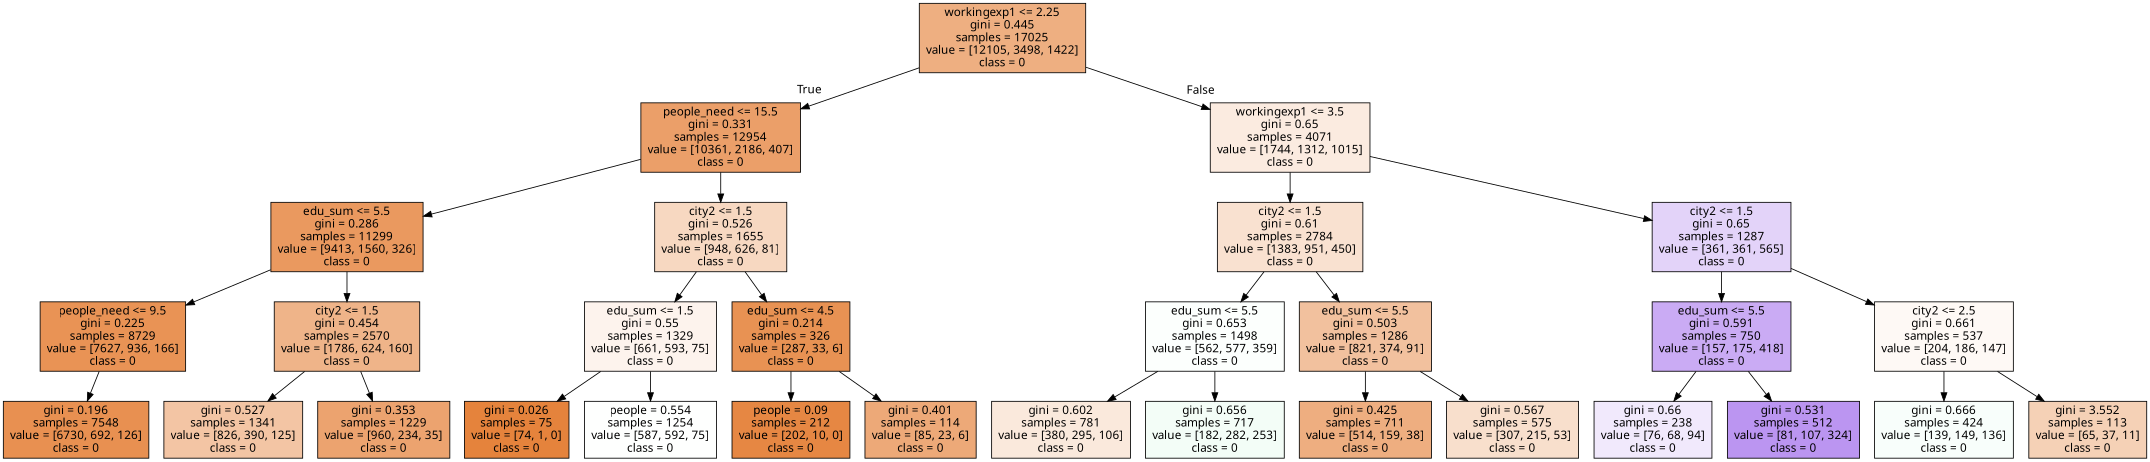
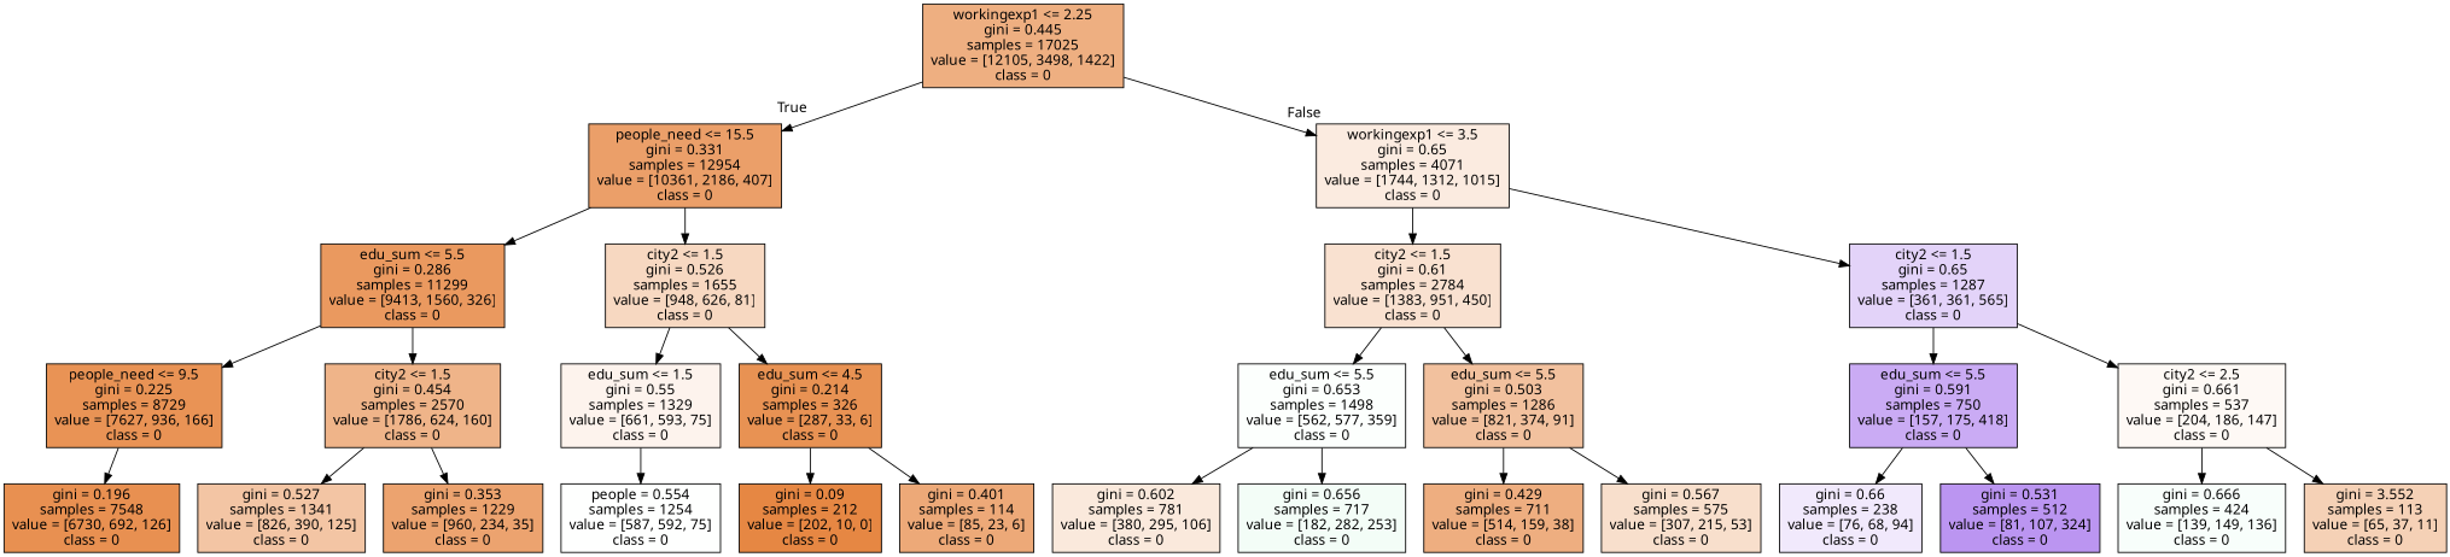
  digraph {
    node [color=black fontname=FangSong shape=box style=filled]
    edge [fontname=FangSong]
    n1 [fillcolor="#eeaf81" label="workingexp1 <= 2.25\ngini = 0.445\nsamples = 17025\nvalue = [12105, 3498, 1422]\nclass = 0"]
    n2 [fillcolor="#eb9f69" label="people_need <= 15.5\ngini = 0.331\nsamples = 12954\nvalue = [10361, 2186, 407]\nclass = 0"]
    n3 [fillcolor="#fbebe0" label="workingexp1 <= 3.5\ngini = 0.65\nsamples = 4071\nvalue = [1744, 1312, 1015]\nclass = 0"]
    n4 [fillcolor="#ea995f" label="edu_sum <= 5.5\ngini = 0.286\nsamples = 11299\nvalue = [9413, 1560, 326]\nclass = 0"]
    n5 [fillcolor="#f7d8c1" label="city2 <= 1.5\ngini = 0.526\nsamples = 1655\nvalue = [948, 626, 81]\nclass = 0"]
    n6 [fillcolor="#f9e1d0" label="city2 <= 1.5\ngini = 0.61\nsamples = 2784\nvalue = [1383, 951, 450]\nclass = 0"]
    n7 [fillcolor="#e3d3f9" label="city2 <= 1.5\ngini = 0.65\nsamples = 1287\nvalue = [361, 361, 565]\nclass = 0"]
    n8 [fillcolor="#e99355" label="people_need <= 9.5\ngini = 0.225\nsamples = 8729\nvalue = [7627, 936, 166]\nclass = 0"]
    n9 [fillcolor="#efb489" label="city2 <= 1.5\ngini = 0.454\nsamples = 2570\nvalue = [1786, 624, 160]\nclass = 0"]
    n10 [fillcolor="#fdf3ed" label="edu_sum <= 1.5\ngini = 0.55\nsamples = 1329\nvalue = [661, 593, 75]\nclass = 0"]
    n11 [fillcolor="#e89253" label="edu_sum <= 4.5\ngini = 0.214\nsamples = 326\nvalue = [287, 33, 6]\nclass = 0"]
    n12 [fillcolor="#e89051" label="gini = 0.196\nsamples = 7548\nvalue = [6730, 692, 126]\nclass = 0"]
    n13 [fillcolor="#f3c5a4" label="gini = 0.527\nsamples = 1341\nvalue = [826, 390, 125]\nclass = 0"]
    n14 [fillcolor="#eca36f" label="gini = 0.353\nsamples = 1229\nvalue = [960, 234, 35]\nclass = 0"]
-   n15 [fillcolor="#e5833c" label="gini = 0.026\nsamples = 75\nvalue = [74, 1, 0]\nclass = 0"]
    n16 [fillcolor="#fefffe" label="people = 0.554\nsamples = 1254\nvalue = [587, 592, 75]\nclass = 0"]
-   n17 [fillcolor="#e68743" label="people = 0.09\nsamples = 212\nvalue = [202, 10, 0]\nclass = 0"]
+   n17 [fillcolor="#e68743" label="gini = 0.09\nsamples = 212\nvalue = [202, 10, 0]\nclass = 0"]
    n18 [fillcolor="#eda978" label="gini = 0.401\nsamples = 114\nvalue = [85, 23, 6]\nclass = 0"]
    n19 [fillcolor="#fcfffd" label="edu_sum <= 5.5\ngini = 0.653\nsamples = 1498\nvalue = [562, 577, 359]\nclass = 0"]
    n20 [fillcolor="#f2c19e" label="edu_sum <= 5.5\ngini = 0.503\nsamples = 1286\nvalue = [821, 374, 91]\nclass = 0"]
    n21 [fillcolor="#caabf4" label="edu_sum <= 5.5\ngini = 0.591\nsamples = 750\nvalue = [157, 175, 418]\nclass = 0"]
    n22 [fillcolor="#fef9f5" label="city2 <= 2.5\ngini = 0.661\nsamples = 537\nvalue = [204, 186, 147]\nclass = 0"]
    n23 [fillcolor="#fae9dc" label="gini = 0.602\nsamples = 781\nvalue = [380, 295, 106]\nclass = 0"]
    n24 [fillcolor="#f3fdf7" label="gini = 0.656\nsamples = 717\nvalue = [182, 282, 253]\nclass = 0"]
-   n25 [fillcolor="#eeae80" label="gini = 0.425\nsamples = 711\nvalue = [514, 159, 38]\nclass = 0"]
+   n25 [fillcolor="#eeae80" label="gini = 0.429\nsamples = 711\nvalue = [514, 159, 38]\nclass = 0"]
    n26 [fillcolor="#f8dfcc" label="gini = 0.567\nsamples = 575\nvalue = [307, 215, 53]\nclass = 0"]
    n27 [fillcolor="#f1e9fc" label="gini = 0.66\nsamples = 238\nvalue = [76, 68, 94]\nclass = 0"]
    n28 [fillcolor="#bb95f1" label="gini = 0.531\nsamples = 512\nvalue = [81, 107, 324]\nclass = 0"]
    n29 [fillcolor="#f8fefb" label="gini = 0.666\nsamples = 424\nvalue = [139, 149, 136]\nclass = 0"]
    n30 [fillcolor="#f5d1b6" label="gini = 3.552\nsamples = 113\nvalue = [65, 37, 11]\nclass = 0"]
    n1 -> n2 [headlabel=True labelangle=45 labeldistance=2.5]
    n1 -> n3 [headlabel=False labelangle=-45 labeldistance=2.5]
    n2 -> n4
    n2 -> n5
    n3 -> n6
    n3 -> n7
    n4 -> n8
    n4 -> n9
    n5 -> n10
    n5 -> n11
    n6 -> n19
    n6 -> n20
    n7 -> n21
    n7 -> n22
    n8 -> n12
    n9 -> n13
    n9 -> n14
-   n10 -> n15
    n10 -> n16
    n11 -> n17
    n11 -> n18
    n19 -> n23
    n19 -> n24
    n20 -> n25
    n20 -> n26
    n21 -> n27
    n21 -> n28
    n22 -> n29
    n22 -> n30
  }
